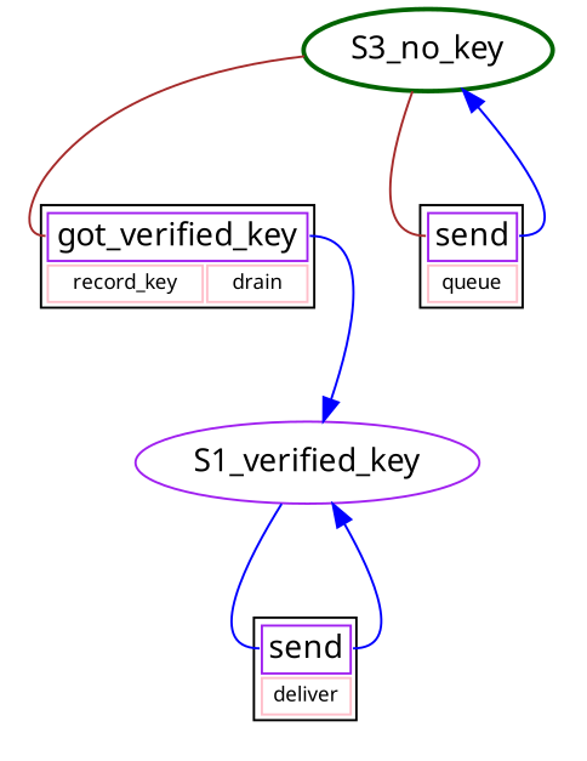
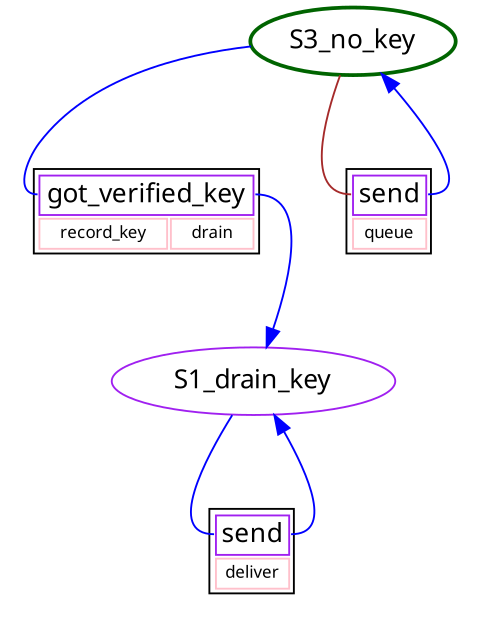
  digraph {
    pack=true
    node [fontname=Menlo shape=none margin=0.2]
    edge [color=blue fontname=Menlo]
    n1 [color=darkgreen fontame="Menlo-Bold" label=S3_no_key shape=ellipse style=bold margin=""]
    n2 [label=<<table ><tr ><td color="purple" colspan="2" port="tableport"><font face="menlo-italic">got_verified_key</font></td></tr><tr ><td color="pink"><font point-size="9">record_key</font></td><td color="pink"><font point-size="9">drain</font></td></tr></table>>]
    n3 [label=<<table ><tr ><td color="purple" colspan="1" port="tableport"><font face="menlo-italic">send</font></td></tr><tr ><td color="pink"><font point-size="9">queue</font></td></tr></table>>]
-   S1_verified_key [color=purple fontame=Menlo shape=ellipse margin=""]
+   S1_verified_key [color=purple fontame=Menlo shape=ellipse label=S1_drain_key margin=""]
    n5 [label=<<table ><tr ><td color="purple" colspan="1" port="tableport"><font face="menlo-italic">send</font></td></tr><tr ><td color="pink"><font point-size="9">deliver</font></td></tr></table>>]
-   n1 -> n2 [arrowhead=none color=brown headport="tableport:w"]
+   n1 -> n2 [arrowhead=none headport="tableport:w"]
    n1 -> n3 [arrowhead=none color=brown headport="tableport:w"]
    n2 -> S1_verified_key [tailport="tableport:e"]
    n3 -> n1 [tailport="tableport:e"]
    S1_verified_key -> n5 [arrowhead=none headport="tableport:w"]
    n5 -> S1_verified_key [tailport="tableport:e"]
  }
